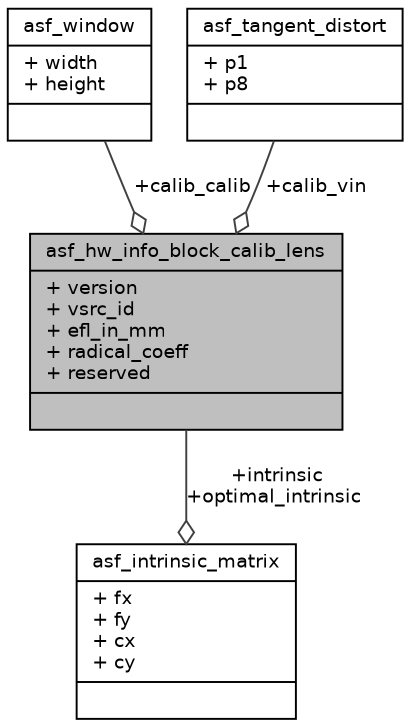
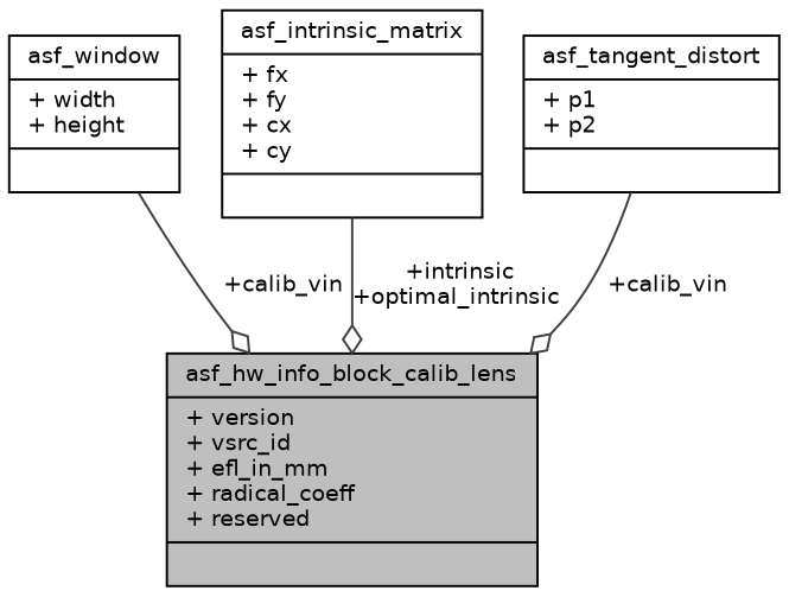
  digraph {
    node [color=black fontname=Helvetica fontsize=10 shape=record]
    edge [arrowhead=odiamond color=grey25 fontname=Helvetica fontsize=10 labelfontname=Helvetica labelfontsize=10 style=solid]
    n1 [fillcolor=grey75 fontcolor=black height=0.2 label="{asf_hw_info_block_calib_lens\n|+ version\l+ vsrc_id\l+ efl_in_mm\l+ radical_coeff\l+ reserved\l|}" style=filled width=0.4]
    n2 [height=0.2 label="{asf_window\n|+ width\l+ height\l|}" width=0.4]
    n3 [height=0.2 label="{asf_intrinsic_matrix\n|+ fx\l+ fy\l+ cx\l+ cy\l|}" width=0.4]
-   n4 [height=0.2 label="{asf_tangent_distort\n|+ p1\l+ p8\l|}" width=0.4]
-   n2 -> n1 [label=" +calib_calib"]
-   n1 -> n3 [label=" +intrinsic\n+optimal_intrinsic"]
+   n4 [height=0.2 label="{asf_tangent_distort\n|+ p1\l+ p2\l|}" width=0.4]
+   n2 -> n1 [label=" +calib_vin"]
+   n3 -> n1 [label=" +intrinsic\n+optimal_intrinsic"]
    n4 -> n1 [label=" +calib_vin"]
  }
